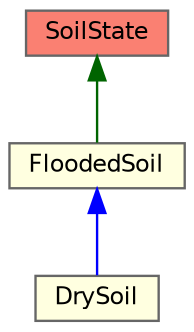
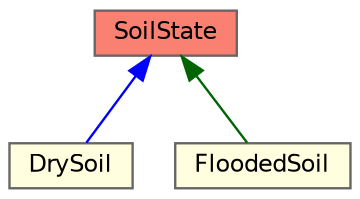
  digraph {
    node [color=gray40 fillcolor=lightyellow fontname=Helvetica fontsize=10 shape=record style=filled]
    edge [dir=back fontname=Helvetica fontsize=10 labelfontname=Helvetica labelfontsize=10 style=solid]
    n1 [fillcolor=salmon fontcolor=black height=0.2 label=SoilState width=0.4]
    n2 [height=0.2 label=DrySoil width=0.4]
    n3 [height=0.2 label=FloodedSoil width=0.4]
-   n3 -> n2 [color=blue]
+   n1 -> n2 [color=blue]
    n1 -> n3 [color=darkgreen]
  }
